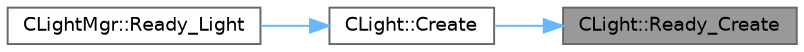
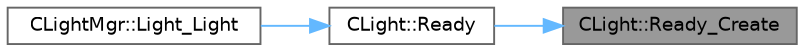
  digraph {
    rankdir=RL
    node [color=grey40 fillcolor=white fontname=Helvetica fontsize=10 shape=box style=filled]
    edge [color=steelblue1 dir=back fontname=Helvetica fontsize=10 labelfontname=Helvetica labelfontsize=10 style=solid]
    n1 [color=gray40 fillcolor=grey60 fontcolor=black height=0.2 label="CLight::Ready_Create" width=0.4]
-   n2 [height=0.2 label="CLight::Create" width=0.4]
-   n3 [height=0.2 label="CLightMgr::Ready_Light" width=0.4]
+   n2 [height=0.2 label="CLight::Ready" width=0.4]
+   n3 [height=0.2 label="CLightMgr::Light_Light" width=0.4]
    n1 -> n2
    n2 -> n3
  }
